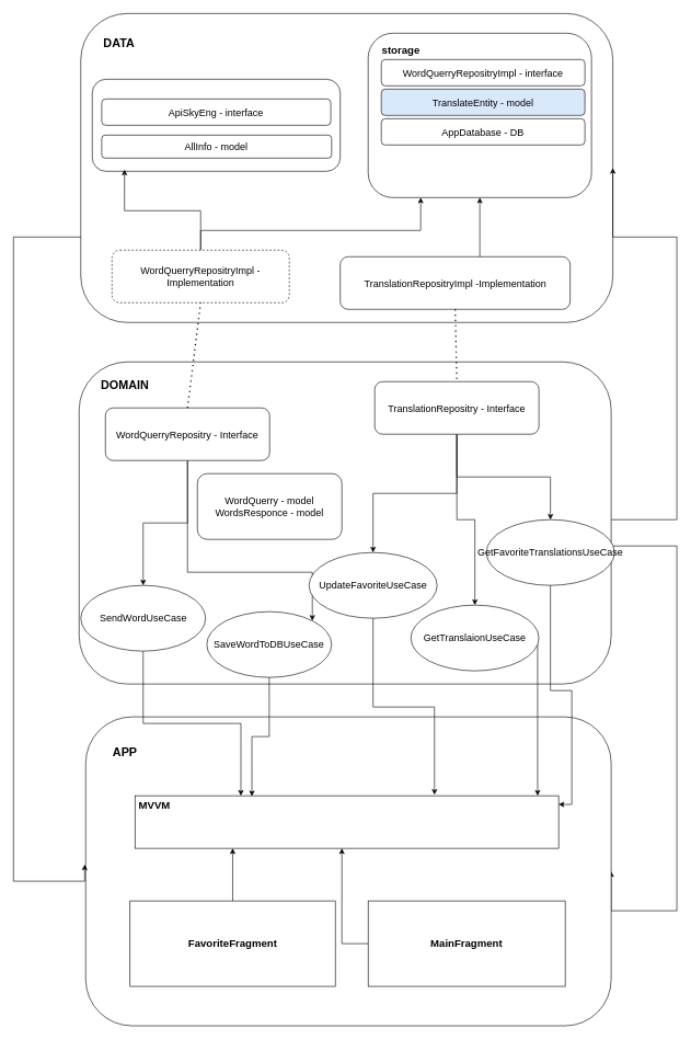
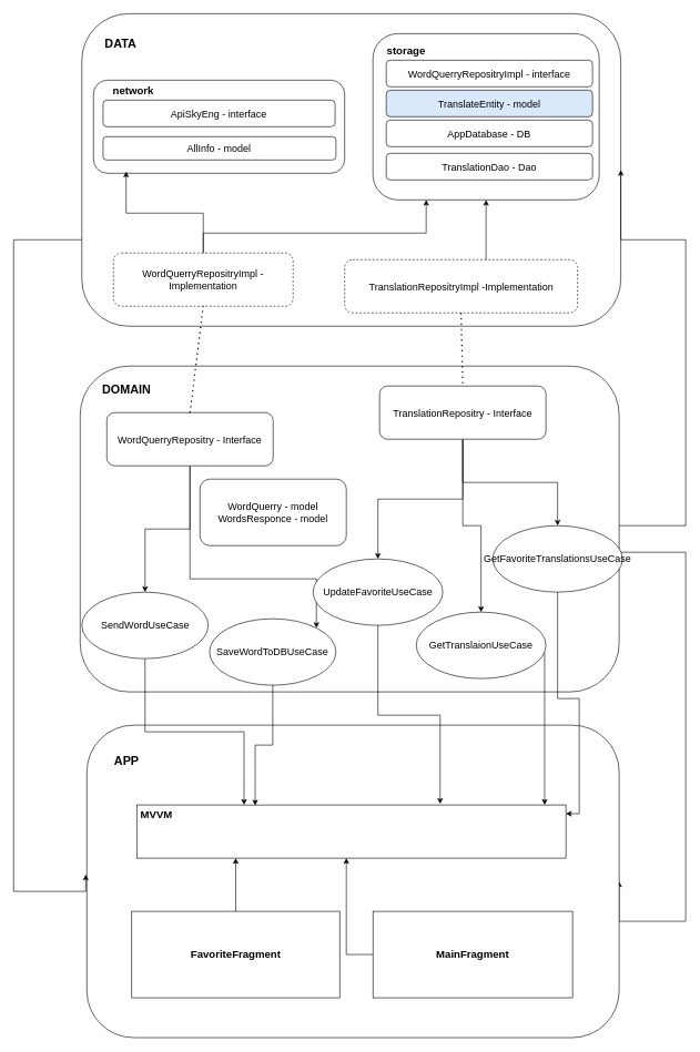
  <mxCell id="0" />
  <mxCell id="1" parent="0" />
  <mxCell id="2" value="" style="rounded=1;whiteSpace=wrap;html=1;" parent="1" vertex="1"><mxGeometry x="375" y="600" width="250" height="120" as="geometry" /></mxCell>
  <mxCell id="3" value="" style="rounded=1;whiteSpace=wrap;html=1;" parent="1" vertex="1"><mxGeometry x="122.5" y="20" width="810" height="470" as="geometry" /></mxCell>
  <mxCell id="4" value="&lt;b style=&quot;font-size: 18px;&quot;&gt;DATA&lt;/b&gt;" style="text;html=1;align=center;verticalAlign=middle;whiteSpace=wrap;rounded=0;fontSize=18;" parent="1" vertex="1"><mxGeometry x="151.25" y="50" width="60" height="30" as="geometry" /></mxCell>
  <mxCell id="5" style="edgeStyle=orthogonalEdgeStyle;rounded=0;orthogonalLoop=1;jettySize=auto;html=1;entryX=1;entryY=0.5;entryDx=0;entryDy=0;" parent="1" source="7" target="9" edge="1"><mxGeometry relative="1" as="geometry"><Array as="points"><mxPoint x="1030" y="830" /><mxPoint x="1030" y="1385" /></Array></mxGeometry></mxCell>
  <mxCell id="6" style="edgeStyle=orthogonalEdgeStyle;rounded=0;orthogonalLoop=1;jettySize=auto;html=1;entryX=1;entryY=0.5;entryDx=0;entryDy=0;" parent="1" source="7" target="3" edge="1"><mxGeometry relative="1" as="geometry"><Array as="points"><mxPoint x="1030" y="790" /><mxPoint x="1030" y="360" /></Array></mxGeometry></mxCell>
  <mxCell id="7" value="" style="rounded=1;whiteSpace=wrap;html=1;" parent="1" vertex="1"><mxGeometry x="120" y="550" width="810" height="490" as="geometry" /></mxCell>
  <mxCell id="8" value="&lt;b style=&quot;font-size: 18px;&quot;&gt;DOMAIN&lt;/b&gt;" style="text;html=1;align=center;verticalAlign=middle;whiteSpace=wrap;rounded=0;fontSize=18;" parent="1" vertex="1"><mxGeometry x="160" y="570" width="60" height="30" as="geometry" /></mxCell>
  <mxCell id="9" value="" style="rounded=1;whiteSpace=wrap;html=1;" parent="1" vertex="1"><mxGeometry x="130" y="1090" width="800" height="470" as="geometry" /></mxCell>
  <mxCell id="10" value="&lt;b style=&quot;font-size: 18px;&quot;&gt;APP&lt;/b&gt;" style="text;html=1;align=center;verticalAlign=middle;whiteSpace=wrap;rounded=0;fontSize=18;" parent="1" vertex="1"><mxGeometry x="160" y="1130" width="60" height="30" as="geometry" /></mxCell>
  <mxCell id="11" value="" style="rounded=0;whiteSpace=wrap;html=1;" parent="1" vertex="1"><mxGeometry x="205" y="1210" width="645" height="80" as="geometry" /></mxCell>
  <mxCell id="12" value="&lt;b&gt;&lt;font style=&quot;font-size: 16px;&quot;&gt;MVVM&lt;/font&gt;&lt;/b&gt;" style="text;html=1;align=center;verticalAlign=middle;whiteSpace=wrap;rounded=0;" parent="1" vertex="1"><mxGeometry x="205" y="1210" width="60" height="30" as="geometry" /></mxCell>
  <mxCell id="13" style="edgeStyle=orthogonalEdgeStyle;rounded=0;orthogonalLoop=1;jettySize=auto;html=1;" parent="1" source="14" target="11" edge="1"><mxGeometry relative="1" as="geometry"><Array as="points"><mxPoint x="520" y="1330" /><mxPoint x="520" y="1330" /></Array></mxGeometry></mxCell>
  <mxCell id="14" value="" style="rounded=0;whiteSpace=wrap;html=1;" parent="1" vertex="1"><mxGeometry x="560" y="1370" width="300" height="130" as="geometry" /></mxCell>
  <mxCell id="15" value="&lt;b&gt;&lt;font style=&quot;font-size: 16px;&quot;&gt;MainFragment&lt;/font&gt;&lt;/b&gt;" style="text;html=1;align=center;verticalAlign=middle;whiteSpace=wrap;rounded=0;" parent="1" vertex="1"><mxGeometry x="680" y="1420" width="60" height="30" as="geometry" /></mxCell>
  <mxCell id="16" style="edgeStyle=orthogonalEdgeStyle;rounded=0;orthogonalLoop=1;jettySize=auto;html=1;entryX=0.25;entryY=0;entryDx=0;entryDy=0;" parent="1" source="17" target="11" edge="1"><mxGeometry relative="1" as="geometry" /></mxCell>
  <mxCell id="17" value="&lt;span style=&quot;font-size: 15px;&quot;&gt;SendWordUseCase&lt;/span&gt;" style="ellipse;whiteSpace=wrap;html=1;" parent="1" vertex="1"><mxGeometry x="122.5" y="890" width="190" height="100" as="geometry" /></mxCell>
  <mxCell id="18" style="edgeStyle=orthogonalEdgeStyle;rounded=0;orthogonalLoop=1;jettySize=auto;html=1;" parent="1" source="19" target="11" edge="1"><mxGeometry relative="1" as="geometry"><Array as="points"><mxPoint x="818" y="1170" /><mxPoint x="818" y="1170" /></Array></mxGeometry></mxCell>
  <mxCell id="19" value="&lt;span style=&quot;font-size: 15px;&quot;&gt;GetTranslaionUseCase&lt;/span&gt;" style="ellipse;whiteSpace=wrap;html=1;" parent="1" vertex="1"><mxGeometry x="625" y="920" width="195" height="100" as="geometry" /></mxCell>
  <mxCell id="20" style="edgeStyle=orthogonalEdgeStyle;rounded=0;orthogonalLoop=1;jettySize=auto;html=1;" parent="1" source="21" target="27" edge="1"><mxGeometry relative="1" as="geometry"><Array as="points"><mxPoint x="305" y="350" /><mxPoint x="640" y="350" /></Array></mxGeometry></mxCell>
  <mxCell id="21" value="&lt;span style=&quot;font-size: 15px;&quot;&gt;WordQuerry&lt;/span&gt;&lt;span style=&quot;background-color: initial; font-size: 15px;&quot;&gt;Repositry&lt;/span&gt;&lt;span style=&quot;font-size: 15px;&quot;&gt;Impl -Implementation&lt;/span&gt;" style="rounded=1;whiteSpace=wrap;html=1;dashed=1;" parent="1" vertex="1"><mxGeometry x="170" y="380" width="270" height="80" as="geometry" /></mxCell>
  <mxCell id="22" style="edgeStyle=orthogonalEdgeStyle;rounded=0;orthogonalLoop=1;jettySize=auto;html=1;" parent="1" source="24" target="17" edge="1"><mxGeometry relative="1" as="geometry" /></mxCell>
  <mxCell id="23" style="edgeStyle=orthogonalEdgeStyle;rounded=0;orthogonalLoop=1;jettySize=auto;html=1;" parent="1" source="24" target="49" edge="1"><mxGeometry relative="1" as="geometry"><Array as="points"><mxPoint x="285" y="870" /><mxPoint x="475" y="870" /></Array></mxGeometry></mxCell>
  <mxCell id="24" value="&lt;span style=&quot;font-size: 15px;&quot;&gt;WordQuerry&lt;/span&gt;&lt;span style=&quot;font-size: 15px; background-color: initial;&quot;&gt;Repositry - Interface&lt;/span&gt;" style="rounded=1;whiteSpace=wrap;html=1;" parent="1" vertex="1"><mxGeometry x="160" y="620" width="250" height="80" as="geometry" /></mxCell>
  <mxCell id="25" style="edgeStyle=orthogonalEdgeStyle;rounded=0;orthogonalLoop=1;jettySize=auto;html=1;entryX=-0.002;entryY=0.478;entryDx=0;entryDy=0;entryPerimeter=0;" parent="1" source="3" target="9" edge="1"><mxGeometry relative="1" as="geometry"><Array as="points"><mxPoint x="20" y="360" /><mxPoint x="20" y="1340" /><mxPoint x="128" y="1340" /></Array></mxGeometry></mxCell>
  <mxCell id="26" value="" style="endArrow=none;dashed=1;html=1;dashPattern=1 3;strokeWidth=2;rounded=0;exitX=0.5;exitY=0;exitDx=0;exitDy=0;entryX=0.5;entryY=1;entryDx=0;entryDy=0;" parent="1" source="24" target="21" edge="1"><mxGeometry width="50" height="50" relative="1" as="geometry"><mxPoint x="300" y="570" as="sourcePoint" /><mxPoint x="350" y="520" as="targetPoint" /></mxGeometry></mxCell>
  <mxCell id="27" value="" style="rounded=1;whiteSpace=wrap;html=1;" parent="1" vertex="1"><mxGeometry x="560" y="50" width="340" height="250" as="geometry" /></mxCell>
  <mxCell id="28" value="&lt;b style=&quot;font-size: 16px;&quot;&gt;storage&lt;/b&gt;" style="text;html=1;align=center;verticalAlign=middle;whiteSpace=wrap;rounded=0;fontSize=16;" parent="1" vertex="1"><mxGeometry x="580" y="60" width="60" height="30" as="geometry" /></mxCell>
  <mxCell id="29" value="&lt;font style=&quot;font-size: 15px;&quot;&gt;WordQuerryRepositryImpl - interface&lt;/font&gt;" style="rounded=1;whiteSpace=wrap;html=1;" parent="1" vertex="1"><mxGeometry x="580" y="90" width="310" height="40" as="geometry" /></mxCell>
  <mxCell id="30" value="&lt;font style=&quot;font-size: 15px;&quot;&gt;TranslateEntity - model&lt;/font&gt;" style="rounded=1;whiteSpace=wrap;html=1;fillColor=#dae8fc;" parent="1" vertex="1"><mxGeometry x="580" y="135" width="310" height="40" as="geometry" /></mxCell>
  <mxCell id="31" value="" style="rounded=1;whiteSpace=wrap;html=1;" parent="1" vertex="1"><mxGeometry x="140" y="120" width="377.5" height="140" as="geometry" /></mxCell>
+ <mxCell id="32" value="&lt;b style=&quot;font-size: 16px;&quot;&gt;network&lt;/b&gt;" style="text;html=1;align=center;verticalAlign=middle;whiteSpace=wrap;rounded=0;fontSize=16;" parent="1" vertex="1"><mxGeometry x="170" y="120" width="60" height="30" as="geometry" /></mxCell>
  <mxCell id="33" value="&lt;font style=&quot;font-size: 15px;&quot;&gt;ApiSkyEng - interface&lt;/font&gt;" style="rounded=1;whiteSpace=wrap;html=1;" parent="1" vertex="1"><mxGeometry x="154.38" y="150" width="348.75" height="40" as="geometry" /></mxCell>
  <mxCell id="34" value="&lt;font style=&quot;font-size: 15px;&quot;&gt;AllInfo - model&lt;/font&gt;" style="rounded=1;whiteSpace=wrap;html=1;" parent="1" vertex="1"><mxGeometry x="154.38" y="205" width="350" height="35" as="geometry" /></mxCell>
  <mxCell id="35" style="edgeStyle=orthogonalEdgeStyle;rounded=0;orthogonalLoop=1;jettySize=auto;html=1;" parent="1" source="36" target="11" edge="1"><mxGeometry relative="1" as="geometry"><Array as="points"><mxPoint x="357" y="1430" /><mxPoint x="357" y="1430" /></Array></mxGeometry></mxCell>
  <mxCell id="36" value="" style="rounded=0;whiteSpace=wrap;html=1;" parent="1" vertex="1"><mxGeometry x="197.5" y="1370" width="312.5" height="130" as="geometry" /></mxCell>
  <mxCell id="37" value="&lt;b&gt;&lt;font style=&quot;font-size: 16px;&quot;&gt;FavoriteFragment&lt;/font&gt;&lt;/b&gt;" style="text;html=1;align=center;verticalAlign=middle;whiteSpace=wrap;rounded=0;" parent="1" vertex="1"><mxGeometry x="323.75" y="1420" width="60" height="30" as="geometry" /></mxCell>
  <mxCell id="38" value="&lt;span style=&quot;font-size: 15px;&quot;&gt;AppDatabase - DB&lt;/span&gt;" style="rounded=1;whiteSpace=wrap;html=1;" parent="1" vertex="1"><mxGeometry x="580" y="180" width="310" height="40" as="geometry" /></mxCell>
+ <mxCell id="39" value="&lt;span style=&quot;font-size: 15px;&quot;&gt;TranslationDao - Dao&lt;/span&gt;" style="rounded=1;whiteSpace=wrap;html=1;" parent="1" vertex="1"><mxGeometry x="580" y="230" width="310" height="40" as="geometry" /></mxCell>
  <mxCell id="40" style="edgeStyle=orthogonalEdgeStyle;rounded=0;orthogonalLoop=1;jettySize=auto;html=1;" parent="1" source="43" target="19" edge="1"><mxGeometry relative="1" as="geometry" /></mxCell>
  <mxCell id="41" style="edgeStyle=orthogonalEdgeStyle;rounded=0;orthogonalLoop=1;jettySize=auto;html=1;" parent="1" source="43" target="51" edge="1"><mxGeometry relative="1" as="geometry" /></mxCell>
  <mxCell id="42" style="edgeStyle=orthogonalEdgeStyle;rounded=0;orthogonalLoop=1;jettySize=auto;html=1;" parent="1" source="43" target="53" edge="1"><mxGeometry relative="1" as="geometry" /></mxCell>
  <mxCell id="43" value="&lt;span style=&quot;font-size: 15px;&quot;&gt;TranslationRepositry - Interface&lt;/span&gt;" style="rounded=1;whiteSpace=wrap;html=1;" parent="1" vertex="1"><mxGeometry x="570" y="580" width="250" height="80" as="geometry" /></mxCell>
  <mxCell id="44" style="edgeStyle=orthogonalEdgeStyle;rounded=0;orthogonalLoop=1;jettySize=auto;html=1;entryX=0.5;entryY=1;entryDx=0;entryDy=0;" parent="1" source="45" target="27" edge="1"><mxGeometry relative="1" as="geometry"><Array as="points"><mxPoint x="730" y="370" /><mxPoint x="730" y="370" /></Array></mxGeometry></mxCell>
- <mxCell id="45" value="&lt;span style=&quot;font-size: 15px;&quot;&gt;TranslationRepositryImpl&lt;/span&gt;&lt;span style=&quot;font-size: 15px;&quot;&gt;&amp;nbsp;-Implementation&lt;/span&gt;" style="rounded=1;whiteSpace=wrap;html=1;" parent="1" vertex="1"><mxGeometry x="517.5" y="390" width="350" height="80" as="geometry" /></mxCell>
+ <mxCell id="45" value="&lt;span style=&quot;font-size: 15px;&quot;&gt;TranslationRepositryImpl&lt;/span&gt;&lt;span style=&quot;font-size: 15px;&quot;&gt;&amp;nbsp;-Implementation&lt;/span&gt;" style="rounded=1;whiteSpace=wrap;html=1;dashed=1;" parent="1" vertex="1"><mxGeometry x="517.5" y="390" width="350" height="80" as="geometry" /></mxCell>
  <mxCell id="46" value="" style="endArrow=none;dashed=1;html=1;dashPattern=1 3;strokeWidth=2;rounded=0;entryX=0.5;entryY=0;entryDx=0;entryDy=0;exitX=0.5;exitY=1;exitDx=0;exitDy=0;" parent="1" source="45" target="43" edge="1"><mxGeometry width="50" height="50" relative="1" as="geometry"><mxPoint x="460" y="340" as="sourcePoint" /><mxPoint x="510" y="290" as="targetPoint" /></mxGeometry></mxCell>
  <mxCell id="47" style="edgeStyle=orthogonalEdgeStyle;rounded=0;orthogonalLoop=1;jettySize=auto;html=1;entryX=0.13;entryY=0.982;entryDx=0;entryDy=0;entryPerimeter=0;" parent="1" source="21" target="31" edge="1"><mxGeometry relative="1" as="geometry" /></mxCell>
  <mxCell id="48" value="&lt;font style=&quot;font-size: 15px;&quot;&gt;WordQuerry - model&lt;br&gt;WordsResponce - model&lt;/font&gt;" style="rounded=1;whiteSpace=wrap;html=1;" parent="1" vertex="1"><mxGeometry x="300" y="720" width="220" height="100" as="geometry" /></mxCell>
  <mxCell id="49" value="&lt;span style=&quot;font-size: 15px;&quot;&gt;SaveWordToDBUseCase&lt;/span&gt;" style="ellipse;whiteSpace=wrap;html=1;" parent="1" vertex="1"><mxGeometry x="314.38" y="930" width="190" height="100" as="geometry" /></mxCell>
  <mxCell id="50" style="edgeStyle=orthogonalEdgeStyle;rounded=0;orthogonalLoop=1;jettySize=auto;html=1;entryX=0.276;entryY=0.01;entryDx=0;entryDy=0;entryPerimeter=0;" parent="1" source="49" target="11" edge="1"><mxGeometry relative="1" as="geometry" /></mxCell>
  <mxCell id="51" value="&lt;span style=&quot;font-size: 15px;&quot;&gt;UpdateFavoriteUseCase&lt;/span&gt;" style="ellipse;whiteSpace=wrap;html=1;" parent="1" vertex="1"><mxGeometry x="470" y="840" width="195" height="100" as="geometry" /></mxCell>
  <mxCell id="52" style="edgeStyle=orthogonalEdgeStyle;rounded=0;orthogonalLoop=1;jettySize=auto;html=1;entryX=0.707;entryY=-0.019;entryDx=0;entryDy=0;entryPerimeter=0;" parent="1" source="51" target="11" edge="1"><mxGeometry relative="1" as="geometry" /></mxCell>
  <mxCell id="53" value="&lt;span style=&quot;font-size: 15px;&quot;&gt;GetFavoriteTranslationsUseCase&lt;/span&gt;" style="ellipse;whiteSpace=wrap;html=1;" parent="1" vertex="1"><mxGeometry x="740" y="790" width="195" height="100" as="geometry" /></mxCell>
  <mxCell id="54" style="edgeStyle=orthogonalEdgeStyle;rounded=0;orthogonalLoop=1;jettySize=auto;html=1;entryX=1;entryY=0.165;entryDx=0;entryDy=0;entryPerimeter=0;" parent="1" source="53" target="11" edge="1"><mxGeometry relative="1" as="geometry" /></mxCell>
